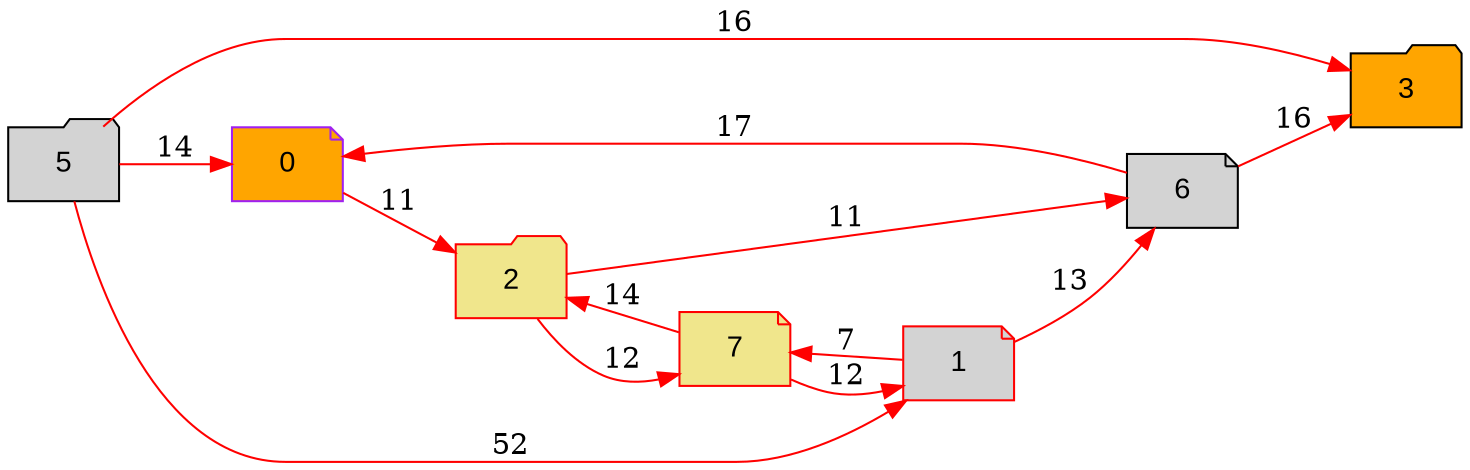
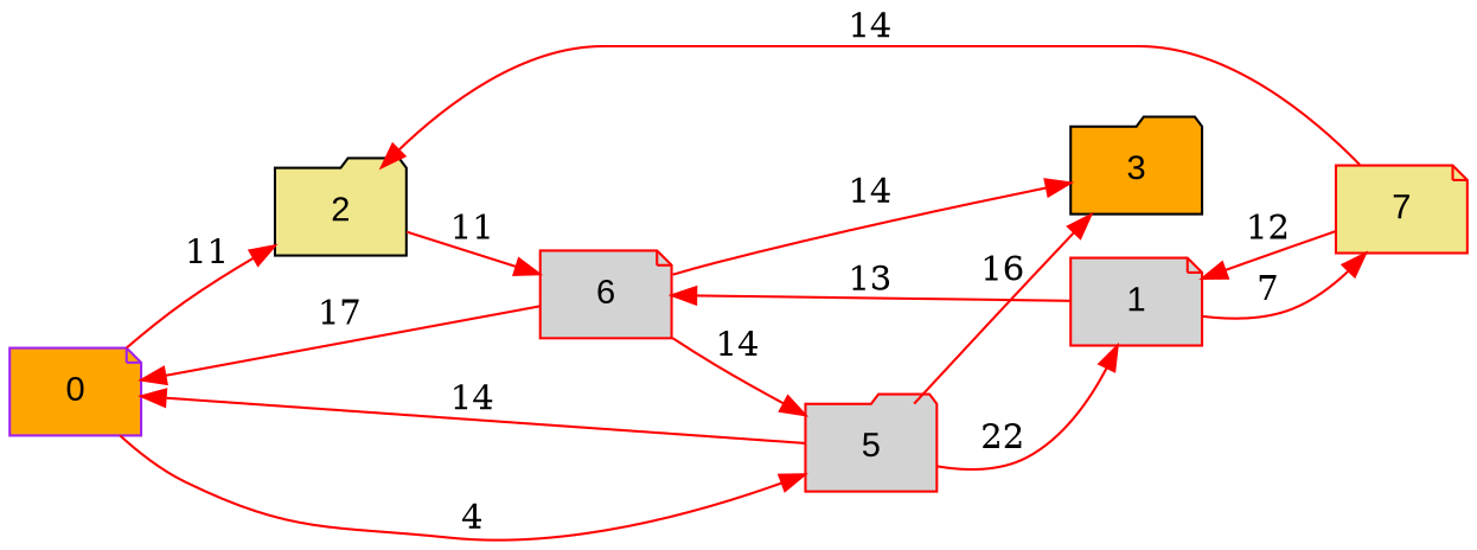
  digraph {
    rankdir=LR
    node [color=red fillcolor=lightgrey fontname=Arial shape=note style=filled]
    edge [color=red]
    0 [color=purple fillcolor=orange]
-   2 [fillcolor=khaki shape=folder]
-   5 [color=black shape=folder]
+   2 [color=black fillcolor=khaki shape=folder]
+   5 [shape=folder]
    n4 [fillcolor=khaki label=7]
-   6 [color=black]
+   6
    1
    3 [color=black fillcolor=orange shape=folder]
    0 -> 2 [label=11]
-   2 -> n4 [label=12]
+   0 -> 5 [label=4]
    2 -> 6 [label=11]
    5 -> 0 [label=14]
-   5 -> 1 [label=52]
+   5 -> 1 [label=22]
    5 -> 3 [label=16]
    n4 -> 2 [label=14]
    n4 -> 1 [label=12]
    6 -> 0 [label=17]
-   6 -> 3 [label=16]
+   6 -> 5 [label=14]
+   6 -> 3 [label=14]
    1 -> n4 [label=7]
    1 -> 6 [label=13]
  }
